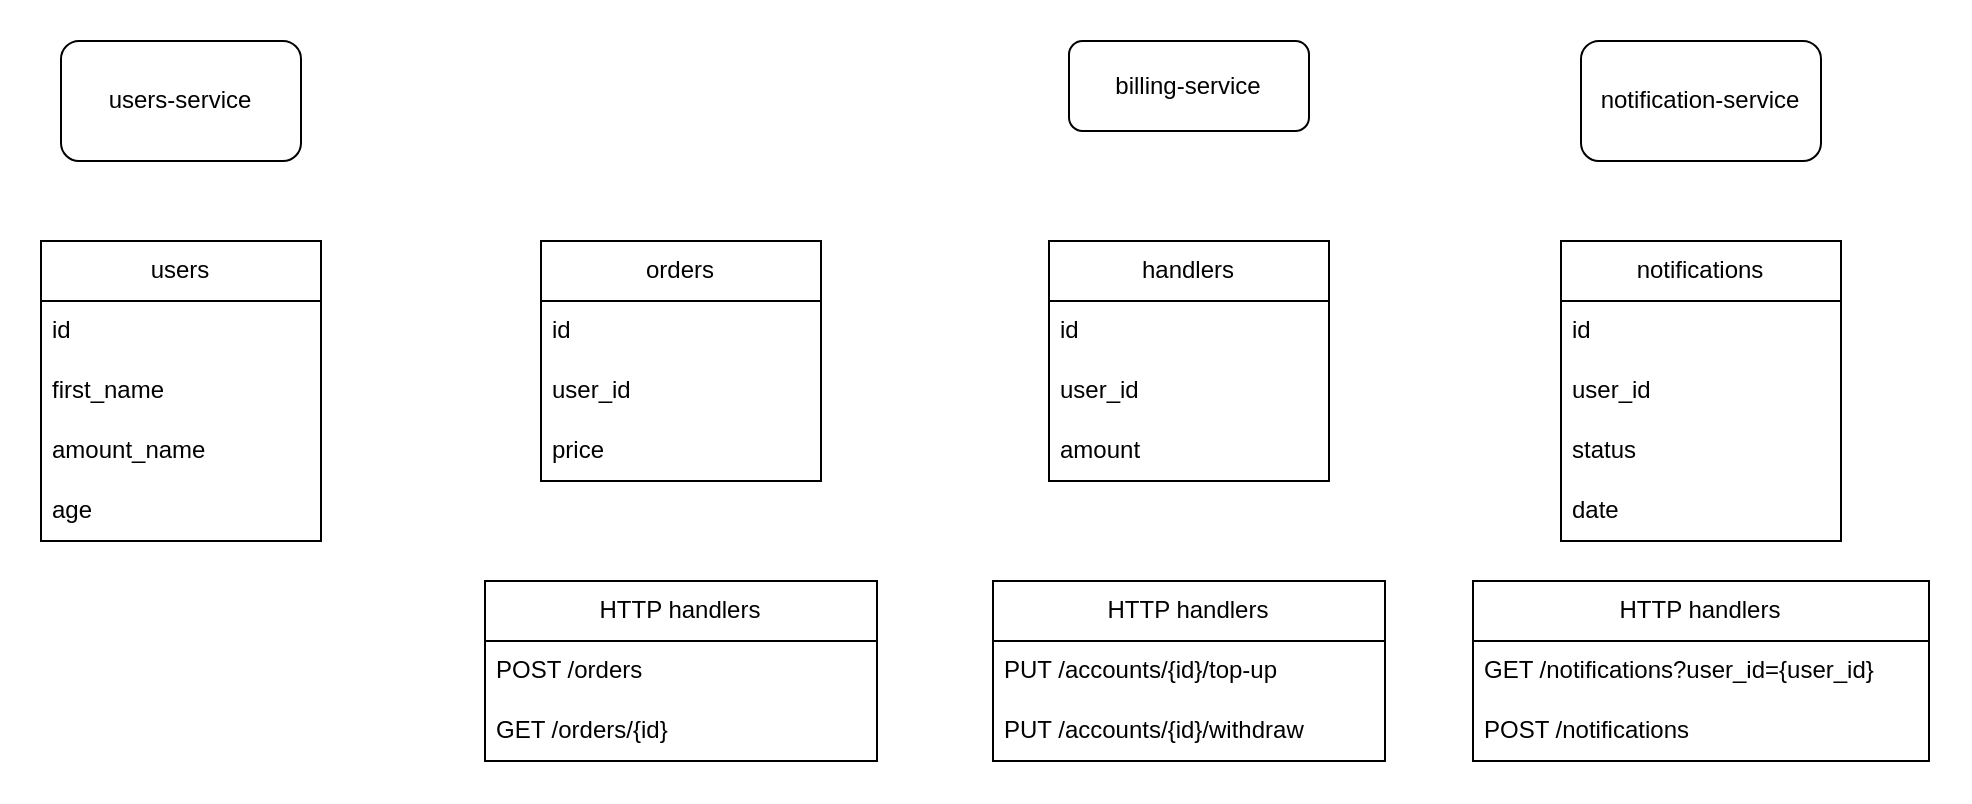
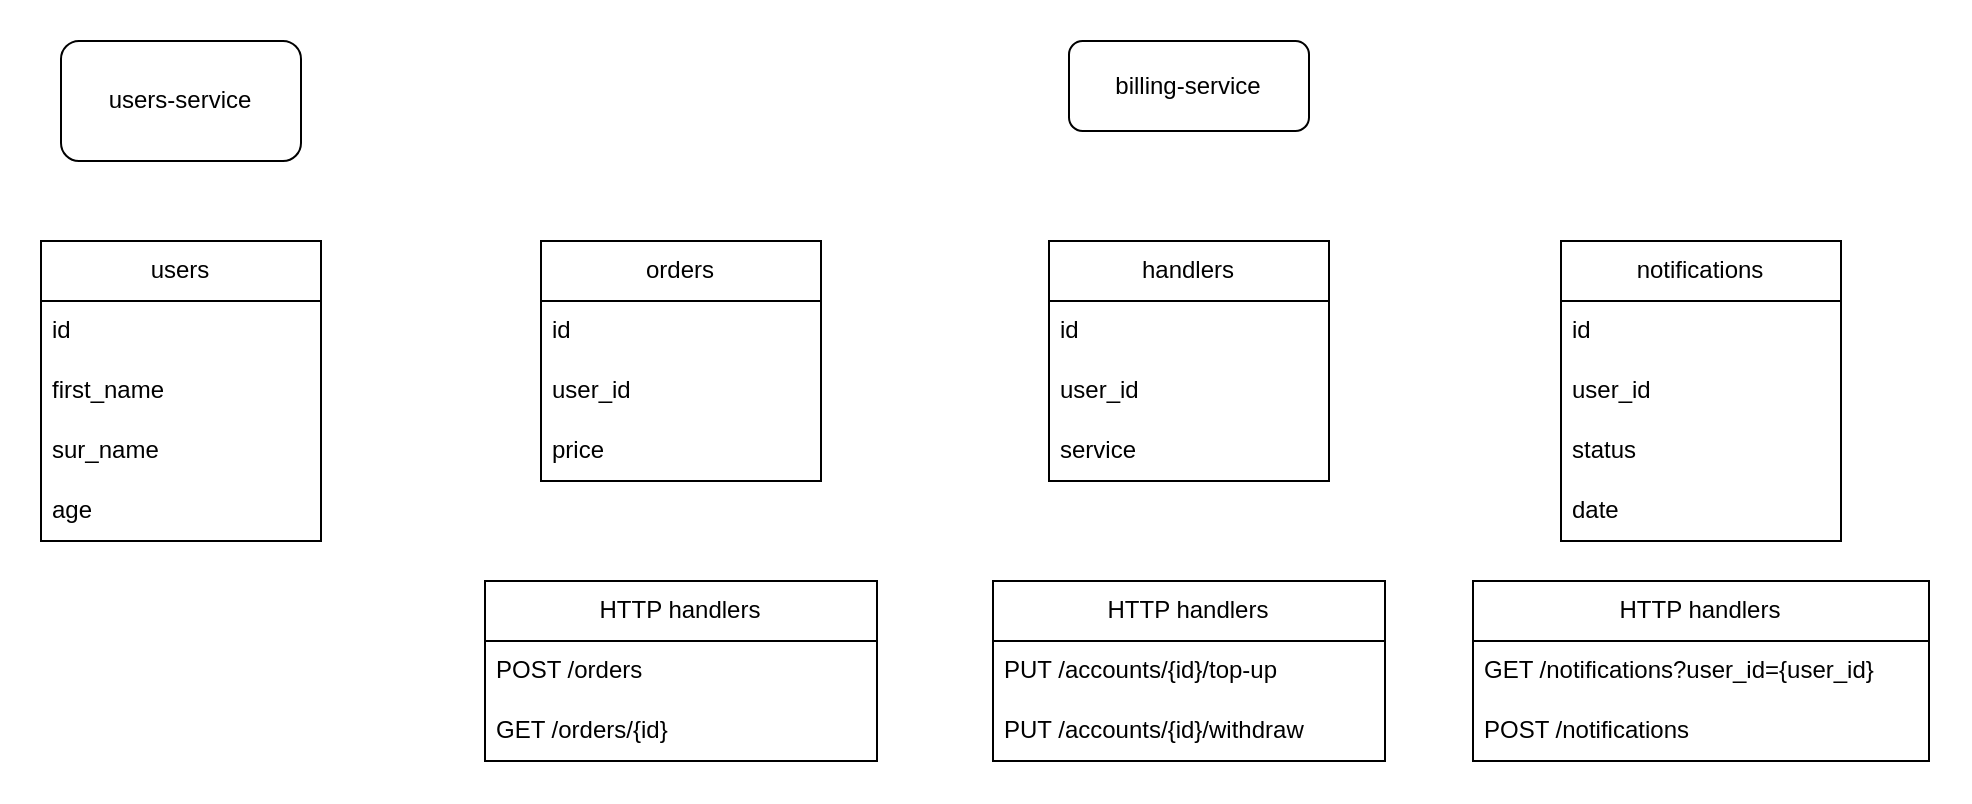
  <mxCell id="0" />
  <mxCell id="1" parent="0" />
- <mxCell id="2" value="notification-service" style="rounded=1;whiteSpace=wrap;html=1;" vertex="1" parent="1"><mxGeometry x="790" y="20" width="120" height="60" as="geometry" /></mxCell>
  <mxCell id="3" value="billing-service" style="rounded=1;whiteSpace=wrap;html=1;" vertex="1" parent="1"><mxGeometry x="534" y="20" width="120" height="45" as="geometry" /></mxCell>
  <mxCell id="4" value="handlers" style="swimlane;fontStyle=0;childLayout=stackLayout;horizontal=1;startSize=30;horizontalStack=0;resizeParent=1;resizeParentMax=0;resizeLast=0;collapsible=1;marginBottom=0;whiteSpace=wrap;html=1;" vertex="1" parent="1"><mxGeometry x="524" y="120" width="140" height="120" as="geometry" /></mxCell>
  <mxCell id="5" value="id" style="text;strokeColor=none;fillColor=none;align=left;verticalAlign=middle;spacingLeft=4;spacingRight=4;overflow=hidden;points=[[0,0.5],[1,0.5]];portConstraint=eastwest;rotatable=0;whiteSpace=wrap;html=1;" vertex="1" parent="4"><mxGeometry y="30" width="140" height="30" as="geometry" /></mxCell>
  <mxCell id="6" value="user_id" style="text;strokeColor=none;fillColor=none;align=left;verticalAlign=middle;spacingLeft=4;spacingRight=4;overflow=hidden;points=[[0,0.5],[1,0.5]];portConstraint=eastwest;rotatable=0;whiteSpace=wrap;html=1;" vertex="1" parent="4"><mxGeometry y="60" width="140" height="30" as="geometry" /></mxCell>
- <mxCell id="7" value="amount" style="text;strokeColor=none;fillColor=none;align=left;verticalAlign=middle;spacingLeft=4;spacingRight=4;overflow=hidden;points=[[0,0.5],[1,0.5]];portConstraint=eastwest;rotatable=0;whiteSpace=wrap;html=1;" vertex="1" parent="4"><mxGeometry y="90" width="140" height="30" as="geometry" /></mxCell>
+ <mxCell id="7" value="service" style="text;strokeColor=none;fillColor=none;align=left;verticalAlign=middle;spacingLeft=4;spacingRight=4;overflow=hidden;points=[[0,0.5],[1,0.5]];portConstraint=eastwest;rotatable=0;whiteSpace=wrap;html=1;" vertex="1" parent="4"><mxGeometry y="90" width="140" height="30" as="geometry" /></mxCell>
  <mxCell id="8" value="orders" style="swimlane;fontStyle=0;childLayout=stackLayout;horizontal=1;startSize=30;horizontalStack=0;resizeParent=1;resizeParentMax=0;resizeLast=0;collapsible=1;marginBottom=0;whiteSpace=wrap;html=1;" vertex="1" parent="1"><mxGeometry x="270" y="120" width="140" height="120" as="geometry" /></mxCell>
  <mxCell id="9" value="id" style="text;strokeColor=none;fillColor=none;align=left;verticalAlign=middle;spacingLeft=4;spacingRight=4;overflow=hidden;points=[[0,0.5],[1,0.5]];portConstraint=eastwest;rotatable=0;whiteSpace=wrap;html=1;" vertex="1" parent="8"><mxGeometry y="30" width="140" height="30" as="geometry" /></mxCell>
  <mxCell id="10" value="user_id" style="text;strokeColor=none;fillColor=none;align=left;verticalAlign=middle;spacingLeft=4;spacingRight=4;overflow=hidden;points=[[0,0.5],[1,0.5]];portConstraint=eastwest;rotatable=0;whiteSpace=wrap;html=1;" vertex="1" parent="8"><mxGeometry y="60" width="140" height="30" as="geometry" /></mxCell>
  <mxCell id="11" value="price" style="text;strokeColor=none;fillColor=none;align=left;verticalAlign=middle;spacingLeft=4;spacingRight=4;overflow=hidden;points=[[0,0.5],[1,0.5]];portConstraint=eastwest;rotatable=0;whiteSpace=wrap;html=1;" vertex="1" parent="8"><mxGeometry y="90" width="140" height="30" as="geometry" /></mxCell>
  <mxCell id="12" value="users-service" style="rounded=1;whiteSpace=wrap;html=1;" vertex="1" parent="1"><mxGeometry x="30" y="20" width="120" height="60" as="geometry" /></mxCell>
  <mxCell id="13" value="users" style="swimlane;fontStyle=0;childLayout=stackLayout;horizontal=1;startSize=30;horizontalStack=0;resizeParent=1;resizeParentMax=0;resizeLast=0;collapsible=1;marginBottom=0;whiteSpace=wrap;html=1;" vertex="1" parent="1"><mxGeometry x="20" y="120" width="140" height="150" as="geometry" /></mxCell>
  <mxCell id="14" value="id" style="text;strokeColor=none;fillColor=none;align=left;verticalAlign=middle;spacingLeft=4;spacingRight=4;overflow=hidden;points=[[0,0.5],[1,0.5]];portConstraint=eastwest;rotatable=0;whiteSpace=wrap;html=1;" vertex="1" parent="13"><mxGeometry y="30" width="140" height="30" as="geometry" /></mxCell>
  <mxCell id="15" value="first_name" style="text;strokeColor=none;fillColor=none;align=left;verticalAlign=middle;spacingLeft=4;spacingRight=4;overflow=hidden;points=[[0,0.5],[1,0.5]];portConstraint=eastwest;rotatable=0;whiteSpace=wrap;html=1;" vertex="1" parent="13"><mxGeometry y="60" width="140" height="30" as="geometry" /></mxCell>
- <mxCell id="16" value="amount_name" style="text;strokeColor=none;fillColor=none;align=left;verticalAlign=middle;spacingLeft=4;spacingRight=4;overflow=hidden;points=[[0,0.5],[1,0.5]];portConstraint=eastwest;rotatable=0;whiteSpace=wrap;html=1;" vertex="1" parent="13"><mxGeometry y="90" width="140" height="30" as="geometry" /></mxCell>
+ <mxCell id="16" value="sur_name" style="text;strokeColor=none;fillColor=none;align=left;verticalAlign=middle;spacingLeft=4;spacingRight=4;overflow=hidden;points=[[0,0.5],[1,0.5]];portConstraint=eastwest;rotatable=0;whiteSpace=wrap;html=1;" vertex="1" parent="13"><mxGeometry y="90" width="140" height="30" as="geometry" /></mxCell>
  <mxCell id="17" value="age" style="text;strokeColor=none;fillColor=none;align=left;verticalAlign=middle;spacingLeft=4;spacingRight=4;overflow=hidden;points=[[0,0.5],[1,0.5]];portConstraint=eastwest;rotatable=0;whiteSpace=wrap;html=1;" vertex="1" parent="13"><mxGeometry y="120" width="140" height="30" as="geometry" /></mxCell>
  <mxCell id="18" value="notifications" style="swimlane;fontStyle=0;childLayout=stackLayout;horizontal=1;startSize=30;horizontalStack=0;resizeParent=1;resizeParentMax=0;resizeLast=0;collapsible=1;marginBottom=0;whiteSpace=wrap;html=1;" vertex="1" parent="1"><mxGeometry x="780" y="120" width="140" height="150" as="geometry" /></mxCell>
  <mxCell id="19" value="id" style="text;strokeColor=none;fillColor=none;align=left;verticalAlign=middle;spacingLeft=4;spacingRight=4;overflow=hidden;points=[[0,0.5],[1,0.5]];portConstraint=eastwest;rotatable=0;whiteSpace=wrap;html=1;" vertex="1" parent="18"><mxGeometry y="30" width="140" height="30" as="geometry" /></mxCell>
  <mxCell id="20" value="user_id" style="text;strokeColor=none;fillColor=none;align=left;verticalAlign=middle;spacingLeft=4;spacingRight=4;overflow=hidden;points=[[0,0.5],[1,0.5]];portConstraint=eastwest;rotatable=0;whiteSpace=wrap;html=1;" vertex="1" parent="18"><mxGeometry y="60" width="140" height="30" as="geometry" /></mxCell>
  <mxCell id="21" value="status" style="text;strokeColor=none;fillColor=none;align=left;verticalAlign=middle;spacingLeft=4;spacingRight=4;overflow=hidden;points=[[0,0.5],[1,0.5]];portConstraint=eastwest;rotatable=0;whiteSpace=wrap;html=1;" vertex="1" parent="18"><mxGeometry y="90" width="140" height="30" as="geometry" /></mxCell>
  <mxCell id="22" value="date" style="text;strokeColor=none;fillColor=none;align=left;verticalAlign=middle;spacingLeft=4;spacingRight=4;overflow=hidden;points=[[0,0.5],[1,0.5]];portConstraint=eastwest;rotatable=0;whiteSpace=wrap;html=1;" vertex="1" parent="18"><mxGeometry y="120" width="140" height="30" as="geometry" /></mxCell>
  <mxCell id="23" value="HTTP handlers" style="swimlane;fontStyle=0;childLayout=stackLayout;horizontal=1;startSize=30;horizontalStack=0;resizeParent=1;resizeParentMax=0;resizeLast=0;collapsible=1;marginBottom=0;whiteSpace=wrap;html=1;" vertex="1" parent="1"><mxGeometry x="496" y="290" width="196" height="90" as="geometry" /></mxCell>
  <mxCell id="24" value="PUT /accounts/{id}/top-up&amp;nbsp;" style="text;strokeColor=none;fillColor=none;align=left;verticalAlign=middle;spacingLeft=4;spacingRight=4;overflow=hidden;points=[[0,0.5],[1,0.5]];portConstraint=eastwest;rotatable=0;whiteSpace=wrap;html=1;" vertex="1" parent="23"><mxGeometry y="30" width="196" height="30" as="geometry" /></mxCell>
  <mxCell id="25" value="PUT /accounts/{id}/withdraw" style="text;strokeColor=none;fillColor=none;align=left;verticalAlign=middle;spacingLeft=4;spacingRight=4;overflow=hidden;points=[[0,0.5],[1,0.5]];portConstraint=eastwest;rotatable=0;whiteSpace=wrap;html=1;" vertex="1" parent="23"><mxGeometry y="60" width="196" height="30" as="geometry" /></mxCell>
  <mxCell id="26" value="HTTP handlers" style="swimlane;fontStyle=0;childLayout=stackLayout;horizontal=1;startSize=30;horizontalStack=0;resizeParent=1;resizeParentMax=0;resizeLast=0;collapsible=1;marginBottom=0;whiteSpace=wrap;html=1;" vertex="1" parent="1"><mxGeometry x="736" y="290" width="228" height="90" as="geometry" /></mxCell>
  <mxCell id="27" value="GET /notifications?user_id={user_id}&amp;nbsp;" style="text;strokeColor=none;fillColor=none;align=left;verticalAlign=middle;spacingLeft=4;spacingRight=4;overflow=hidden;points=[[0,0.5],[1,0.5]];portConstraint=eastwest;rotatable=0;whiteSpace=wrap;html=1;" vertex="1" parent="26"><mxGeometry y="30" width="228" height="30" as="geometry" /></mxCell>
  <mxCell id="28" value="POST /notifications" style="text;strokeColor=none;fillColor=none;align=left;verticalAlign=middle;spacingLeft=4;spacingRight=4;overflow=hidden;points=[[0,0.5],[1,0.5]];portConstraint=eastwest;rotatable=0;whiteSpace=wrap;html=1;" vertex="1" parent="26"><mxGeometry y="60" width="228" height="30" as="geometry" /></mxCell>
  <mxCell id="29" value="HTTP handlers" style="swimlane;fontStyle=0;childLayout=stackLayout;horizontal=1;startSize=30;horizontalStack=0;resizeParent=1;resizeParentMax=0;resizeLast=0;collapsible=1;marginBottom=0;whiteSpace=wrap;html=1;" vertex="1" parent="1"><mxGeometry x="242" y="290" width="196" height="90" as="geometry"><mxRectangle x="62" y="440" width="120" height="30" as="alternateBounds" /></mxGeometry></mxCell>
  <mxCell id="30" value="POST /orders" style="text;strokeColor=none;fillColor=none;align=left;verticalAlign=middle;spacingLeft=4;spacingRight=4;overflow=hidden;points=[[0,0.5],[1,0.5]];portConstraint=eastwest;rotatable=0;whiteSpace=wrap;html=1;" vertex="1" parent="29"><mxGeometry y="30" width="196" height="30" as="geometry" /></mxCell>
  <mxCell id="31" value="GET /orders/{id}" style="text;strokeColor=none;fillColor=none;align=left;verticalAlign=middle;spacingLeft=4;spacingRight=4;overflow=hidden;points=[[0,0.5],[1,0.5]];portConstraint=eastwest;rotatable=0;whiteSpace=wrap;html=1;" vertex="1" parent="29"><mxGeometry y="60" width="196" height="30" as="geometry" /></mxCell>
